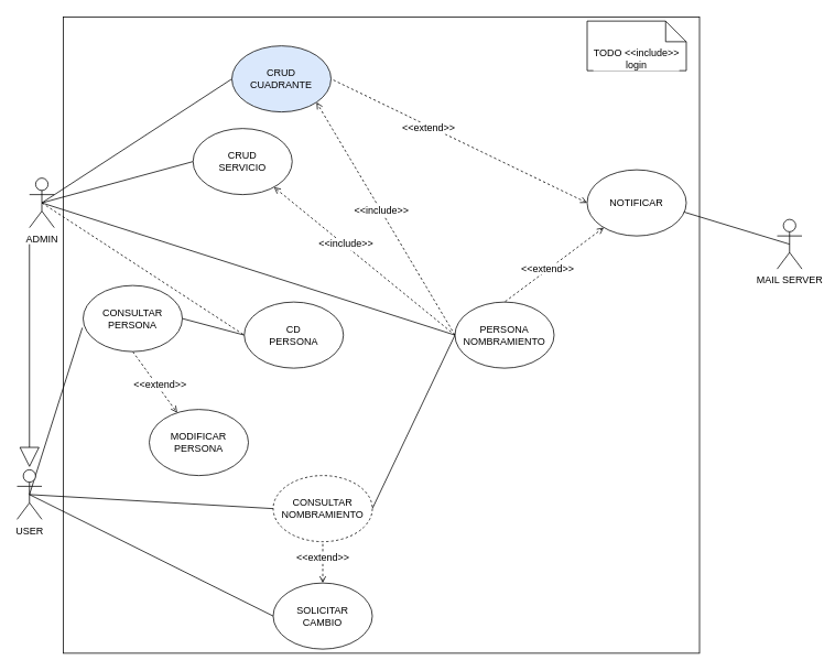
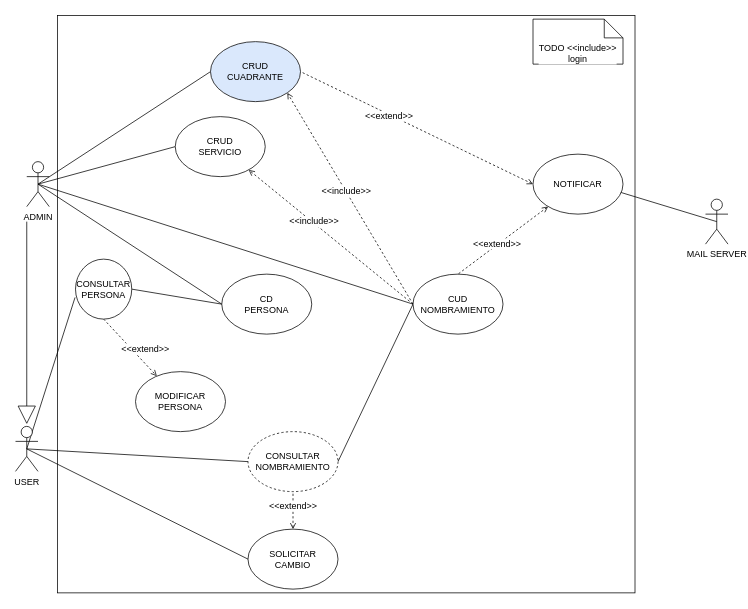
  <mxCell id="0" />
  <mxCell id="1" parent="0" />
  <mxCell id="2" value="" style="whiteSpace=wrap;html=1;aspect=fixed;labelBackgroundColor=#ffffff;" vertex="1" parent="1"><mxGeometry x="76" y="20" width="770" height="770" as="geometry" /></mxCell>
- <mxCell id="3" style="rounded=0;orthogonalLoop=1;jettySize=auto;html=1;exitX=0.5;exitY=0.5;exitDx=0;exitDy=0;exitPerimeter=0;entryX=0;entryY=0.5;entryDx=0;entryDy=0;endArrow=none;endFill=0;dashed=1;" edge="1" parent="1" source="8" target="16"><mxGeometry relative="1" as="geometry" /></mxCell>
+ <mxCell id="3" style="rounded=0;orthogonalLoop=1;jettySize=auto;html=1;exitX=0.5;exitY=0.5;exitDx=0;exitDy=0;exitPerimeter=0;entryX=0;entryY=0.5;entryDx=0;entryDy=0;endArrow=none;endFill=0;" edge="1" parent="1" source="8" target="16"><mxGeometry relative="1" as="geometry" /></mxCell>
  <mxCell id="4" style="edgeStyle=none;rounded=0;orthogonalLoop=1;jettySize=auto;html=1;exitX=0.5;exitY=0.5;exitDx=0;exitDy=0;exitPerimeter=0;entryX=0;entryY=0.5;entryDx=0;entryDy=0;startArrow=none;startFill=0;endArrow=none;endFill=0;" edge="1" parent="1" source="8" target="15"><mxGeometry relative="1" as="geometry" /></mxCell>
  <mxCell id="5" style="edgeStyle=none;rounded=0;orthogonalLoop=1;jettySize=auto;html=1;exitX=0.5;exitY=0.5;exitDx=0;exitDy=0;exitPerimeter=0;entryX=0;entryY=0.5;entryDx=0;entryDy=0;startArrow=none;startFill=0;endArrow=none;endFill=0;" edge="1" parent="1" source="8" target="17"><mxGeometry relative="1" as="geometry" /></mxCell>
  <mxCell id="6" style="edgeStyle=none;rounded=0;orthogonalLoop=1;jettySize=auto;html=1;exitX=0.5;exitY=0.5;exitDx=0;exitDy=0;exitPerimeter=0;entryX=0;entryY=0.5;entryDx=0;entryDy=0;startArrow=none;startFill=0;endArrow=none;endFill=0;" edge="1" parent="1" source="8" target="20"><mxGeometry relative="1" as="geometry" /></mxCell>
  <mxCell id="7" style="edgeStyle=none;rounded=0;orthogonalLoop=1;jettySize=auto;html=1;startArrow=none;startFill=0;endArrow=block;endFill=0;endSize=22;" edge="1" parent="1"><mxGeometry relative="1" as="geometry"><mxPoint x="35" y="565" as="targetPoint" /><mxPoint x="35" y="295" as="sourcePoint" /></mxGeometry></mxCell>
  <mxCell id="8" value="ADMIN" style="shape=umlActor;verticalLabelPosition=bottom;verticalAlign=top;html=1;outlineConnect=0;" vertex="1" parent="1"><mxGeometry x="35" y="215" width="30" height="60" as="geometry" /></mxCell>
  <mxCell id="9" style="edgeStyle=none;rounded=0;orthogonalLoop=1;jettySize=auto;html=1;exitX=0.5;exitY=0.5;exitDx=0;exitDy=0;exitPerimeter=0;entryX=0;entryY=0.5;entryDx=0;entryDy=0;startArrow=none;startFill=0;endArrow=none;endFill=0;" edge="1" parent="1" source="12" target="21"><mxGeometry relative="1" as="geometry" /></mxCell>
  <mxCell id="10" style="edgeStyle=none;rounded=0;orthogonalLoop=1;jettySize=auto;html=1;exitX=0.5;exitY=0.5;exitDx=0;exitDy=0;exitPerimeter=0;entryX=0;entryY=0.5;entryDx=0;entryDy=0;startArrow=none;startFill=0;endArrow=none;endFill=0;endSize=22;" edge="1" parent="1" source="12" target="27"><mxGeometry relative="1" as="geometry" /></mxCell>
  <mxCell id="11" style="edgeStyle=none;rounded=0;orthogonalLoop=1;jettySize=auto;html=1;exitX=0.5;exitY=0.5;exitDx=0;exitDy=0;exitPerimeter=0;entryX=-0.008;entryY=0.638;entryDx=0;entryDy=0;entryPerimeter=0;startArrow=none;startFill=0;endArrow=none;endFill=0;endSize=22;" edge="1" parent="1" source="12" target="35"><mxGeometry relative="1" as="geometry" /></mxCell>
  <mxCell id="12" value="USER" style="shape=umlActor;verticalLabelPosition=bottom;verticalAlign=top;html=1;outlineConnect=0;" vertex="1" parent="1"><mxGeometry x="20" y="568" width="30" height="60" as="geometry" /></mxCell>
  <mxCell id="13" style="edgeStyle=none;rounded=0;orthogonalLoop=1;jettySize=auto;html=1;exitX=0.5;exitY=0.5;exitDx=0;exitDy=0;exitPerimeter=0;entryX=0.975;entryY=0.638;entryDx=0;entryDy=0;entryPerimeter=0;startArrow=none;startFill=0;endArrow=none;endFill=0;" edge="1" parent="1" source="14" target="23"><mxGeometry relative="1" as="geometry" /></mxCell>
  <mxCell id="14" value="MAIL SERVER" style="shape=umlActor;verticalLabelPosition=bottom;verticalAlign=top;html=1;outlineConnect=0;" vertex="1" parent="1"><mxGeometry x="940" y="265" width="30" height="60" as="geometry" /></mxCell>
  <mxCell id="15" value="CRUD &lt;br&gt;CUADRANTE" style="ellipse;whiteSpace=wrap;html=1;fillColor=#dae8fc;" vertex="1" parent="1"><mxGeometry x="280" y="55" width="120" height="80" as="geometry" /></mxCell>
  <mxCell id="16" value="CD &lt;br&gt;PERSONA" style="ellipse;whiteSpace=wrap;html=1;" vertex="1" parent="1"><mxGeometry x="295" y="365" width="120" height="80" as="geometry" /></mxCell>
  <mxCell id="17" value="CRUD &lt;br&gt;SERVICIO" style="ellipse;whiteSpace=wrap;html=1;" vertex="1" parent="1"><mxGeometry x="233" width="120" height="80" as="geometry" y="155" /></mxCell>
  <mxCell id="18" style="edgeStyle=none;rounded=0;orthogonalLoop=1;jettySize=auto;html=1;dashed=1;endArrow=open;endFill=0;startArrow=none;startFill=0;exitX=0;exitY=0.5;exitDx=0;exitDy=0;" edge="1" parent="1" source="20" target="17"><mxGeometry relative="1" as="geometry"><mxPoint x="470" y="528" as="sourcePoint" /></mxGeometry></mxCell>
  <mxCell id="19" style="edgeStyle=none;rounded=0;orthogonalLoop=1;jettySize=auto;html=1;exitX=0;exitY=0.5;exitDx=0;exitDy=0;entryX=1;entryY=0.5;entryDx=0;entryDy=0;startArrow=none;startFill=0;endArrow=none;endFill=0;" edge="1" parent="1" source="20" target="21"><mxGeometry relative="1" as="geometry" /></mxCell>
- <mxCell id="20" value="PERSONA &lt;br&gt;NOMBRAMIENTO" style="ellipse;whiteSpace=wrap;html=1;" vertex="1" parent="1"><mxGeometry x="550" y="365" width="120" height="80" as="geometry" /></mxCell>
+ <mxCell id="20" value="CUD &lt;br&gt;NOMBRAMIENTO" style="ellipse;whiteSpace=wrap;html=1;" vertex="1" parent="1"><mxGeometry x="550" y="365" width="120" height="80" as="geometry" /></mxCell>
  <mxCell id="21" value="CONSULTAR&lt;br&gt;NOMBRAMIENTO" style="ellipse;whiteSpace=wrap;html=1;dashed=1;" vertex="1" parent="1"><mxGeometry x="330" y="575" width="120" height="80" as="geometry" /></mxCell>
  <mxCell id="22" style="edgeStyle=none;rounded=0;orthogonalLoop=1;jettySize=auto;html=1;exitX=0;exitY=0.5;exitDx=0;exitDy=0;startArrow=open;startFill=0;endArrow=none;endFill=0;dashed=1;entryX=1;entryY=0.5;entryDx=0;entryDy=0;" edge="1" parent="1" source="23" target="15"><mxGeometry relative="1" as="geometry"><mxPoint x="340" y="165" as="targetPoint" /></mxGeometry></mxCell>
  <mxCell id="23" value="NOTIFICAR" style="ellipse;whiteSpace=wrap;html=1;" vertex="1" parent="1"><mxGeometry x="710" y="205" width="120" height="80" as="geometry" /></mxCell>
  <mxCell id="24" style="edgeStyle=none;rounded=0;orthogonalLoop=1;jettySize=auto;html=1;exitX=0;exitY=0.5;exitDx=0;exitDy=0;dashed=1;endArrow=open;endFill=0;startArrow=none;startFill=0;entryX=1;entryY=1;entryDx=0;entryDy=0;" edge="1" parent="1" source="20" target="15"><mxGeometry relative="1" as="geometry"><mxPoint x="497.574" y="509.716" as="sourcePoint" /><mxPoint x="830" y="295" as="targetPoint" /></mxGeometry></mxCell>
  <mxCell id="25" value="&amp;lt;&amp;lt;include&amp;gt;&amp;gt;" style="text;html=1;align=center;verticalAlign=middle;resizable=0;points=[];autosize=1;labelBackgroundColor=#ffffff;" vertex="1" parent="1"><mxGeometry x="421" y="245" width="80" height="20" as="geometry" /></mxCell>
  <mxCell id="26" style="edgeStyle=none;rounded=0;orthogonalLoop=1;jettySize=auto;html=1;entryX=0.5;entryY=1;entryDx=0;entryDy=0;startArrow=open;startFill=0;endArrow=none;endFill=0;dashed=1;" edge="1" parent="1" source="27" target="21"><mxGeometry relative="1" as="geometry" /></mxCell>
  <mxCell id="27" value="SOLICITAR&lt;br&gt;CAMBIO" style="ellipse;whiteSpace=wrap;html=1;" vertex="1" parent="1"><mxGeometry x="330" y="705" width="120" height="80" as="geometry" /></mxCell>
  <mxCell id="28" value="&amp;lt;&amp;lt;include&amp;gt;&amp;gt;" style="text;html=1;align=center;verticalAlign=middle;resizable=0;points=[];autosize=1;labelBackgroundColor=#ffffff;" vertex="1" parent="1"><mxGeometry x="378" y="285" width="80" height="20" as="geometry" /></mxCell>
  <mxCell id="29" value="&lt;span style=&quot;background-color: rgb(255 , 255 , 255)&quot;&gt;&amp;lt;&amp;lt;extend&amp;gt;&amp;gt;&lt;/span&gt;" style="text;html=1;align=center;verticalAlign=middle;resizable=0;points=[];autosize=1;" vertex="1" parent="1"><mxGeometry x="478" y="145" width="80" height="20" as="geometry" /></mxCell>
  <mxCell id="30" style="edgeStyle=none;rounded=0;orthogonalLoop=1;jettySize=auto;html=1;startArrow=open;startFill=0;endArrow=none;endFill=0;dashed=1;entryX=0.5;entryY=0;entryDx=0;entryDy=0;" edge="1" parent="1" source="23" target="20"><mxGeometry relative="1" as="geometry"><mxPoint x="350" y="175" as="targetPoint" /><mxPoint x="660" y="105" as="sourcePoint" /></mxGeometry></mxCell>
  <mxCell id="31" value="&lt;span style=&quot;background-color: rgb(255 , 255 , 255)&quot;&gt;&amp;lt;&amp;lt;extend&amp;gt;&amp;gt;&lt;/span&gt;" style="text;html=1;align=center;verticalAlign=middle;resizable=0;points=[];autosize=1;" vertex="1" parent="1"><mxGeometry x="622" y="315" width="80" height="20" as="geometry" /></mxCell>
  <mxCell id="32" value="TODO &amp;lt;&amp;lt;include&amp;gt;&amp;gt;&lt;br&gt;login" style="shape=note2;boundedLbl=1;whiteSpace=wrap;html=1;size=25;verticalAlign=top;align=center;labelBackgroundColor=#ffffff;" vertex="1" parent="1"><mxGeometry x="710" y="25" width="120" height="60" as="geometry" /></mxCell>
  <mxCell id="33" style="edgeStyle=none;rounded=0;orthogonalLoop=1;jettySize=auto;html=1;exitX=1;exitY=0.5;exitDx=0;exitDy=0;entryX=0;entryY=0.5;entryDx=0;entryDy=0;startArrow=none;startFill=0;endArrow=none;endFill=0;endSize=22;" edge="1" parent="1" source="35" target="16"><mxGeometry relative="1" as="geometry" /></mxCell>
  <mxCell id="34" style="edgeStyle=none;rounded=0;orthogonalLoop=1;jettySize=auto;html=1;exitX=0.5;exitY=1;exitDx=0;exitDy=0;startArrow=none;startFill=0;endArrow=open;endFill=0;dashed=1;" edge="1" parent="1" source="35" target="36"><mxGeometry relative="1" as="geometry" /></mxCell>
- <mxCell id="35" value="CONSULTAR&lt;br&gt;PERSONA" style="ellipse;whiteSpace=wrap;html=1;" vertex="1" parent="1"><mxGeometry x="100" y="345" width="120" height="80" as="geometry" /></mxCell>
+ <mxCell id="35" value="CONSULTAR&lt;br&gt;PERSONA" style="ellipse;whiteSpace=wrap;html=1;" vertex="1" parent="1"><mxGeometry x="100" y="345" width="75" height="80" as="geometry" /></mxCell>
  <mxCell id="36" value="MODIFICAR&lt;br&gt;PERSONA" style="ellipse;whiteSpace=wrap;html=1;" vertex="1" parent="1"><mxGeometry x="180" y="495" width="120" height="80" as="geometry" /></mxCell>
  <mxCell id="37" value="&lt;span style=&quot;background-color: rgb(255 , 255 , 255)&quot;&gt;&amp;lt;&amp;lt;extend&amp;gt;&amp;gt;&lt;/span&gt;" style="text;html=1;align=center;verticalAlign=middle;resizable=0;points=[];autosize=1;" vertex="1" parent="1"><mxGeometry x="350" y="665" width="80" height="20" as="geometry" /></mxCell>
  <mxCell id="38" value="&lt;span style=&quot;background-color: rgb(255 , 255 , 255)&quot;&gt;&amp;lt;&amp;lt;extend&amp;gt;&amp;gt;&lt;/span&gt;" style="text;html=1;align=center;verticalAlign=middle;resizable=0;points=[];autosize=1;" vertex="1" parent="1"><mxGeometry x="153" y="455" width="80" height="20" as="geometry" /></mxCell>
